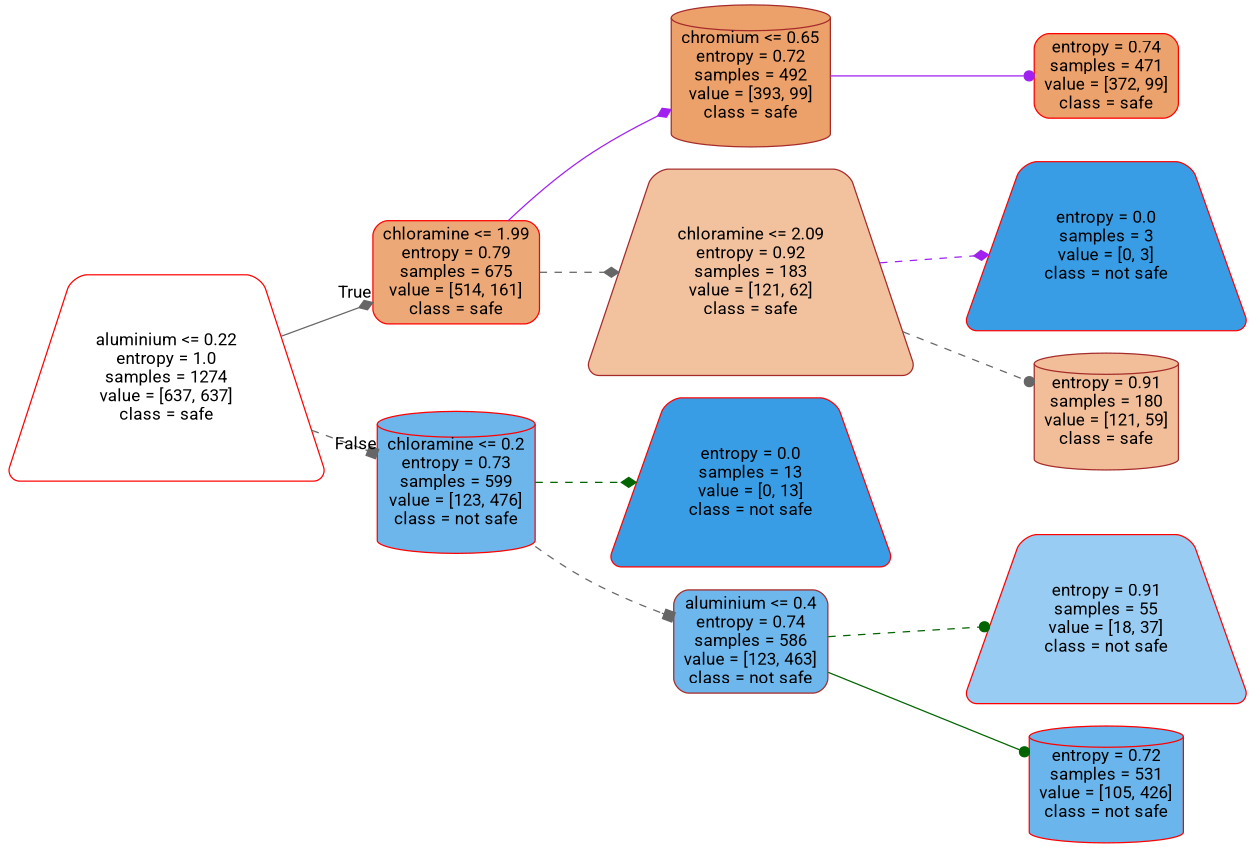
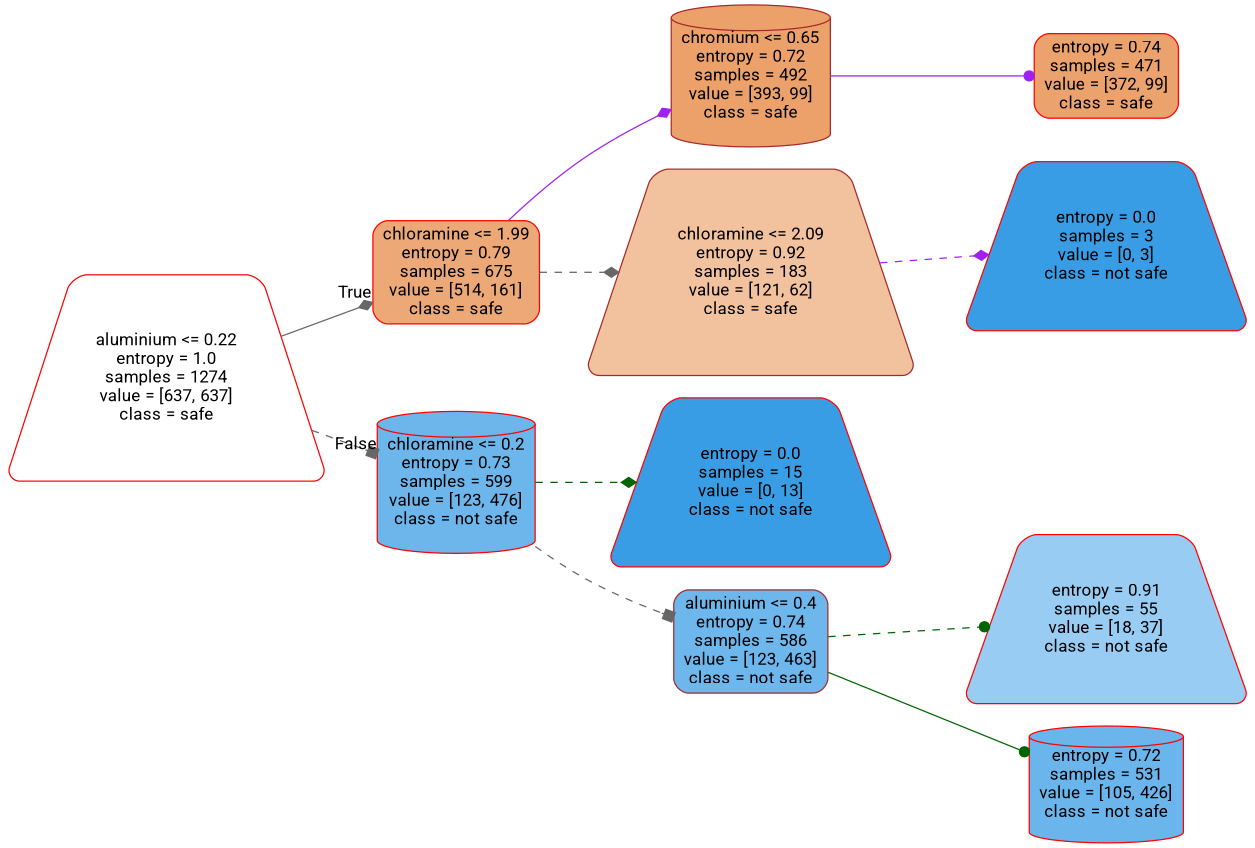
  digraph {
    fontname=Roboto
    rankdir=LR
    node [color=red fillcolor="#399de5ff" fontname=Roboto shape=trapezium style="filled, rounded"]
    edge [arrowhead=diamond color=gray40 fontname=Roboto style=dashed]
    n1 [fillcolor="#e5813900" label="aluminium <= 0.22\nentropy = 1.0\nsamples = 1274\nvalue = [637, 637]\nclass = safe"]
    n2 [fillcolor="#e58139af" label="chloramine <= 1.99\nentropy = 0.79\nsamples = 675\nvalue = [514, 161]\nclass = safe" shape=box]
    n3 [fillcolor="#399de5bd" label="chloramine <= 0.2\nentropy = 0.73\nsamples = 599\nvalue = [123, 476]\nclass = not safe" shape=cylinder]
    n4 [color=brown fillcolor="#e58139bf" label="chromium <= 0.65\nentropy = 0.72\nsamples = 492\nvalue = [393, 99]\nclass = safe" shape=cylinder]
    n5 [color=brown fillcolor="#e581397c" label="chloramine <= 2.09\nentropy = 0.92\nsamples = 183\nvalue = [121, 62]\nclass = safe"]
-   n6 [label="entropy = 0.0\nsamples = 13\nvalue = [0, 13]\nclass = not safe"]
+   n6 [label="entropy = 0.0\nsamples = 15\nvalue = [0, 13]\nclass = not safe"]
    n7 [color=brown fillcolor="#399de5bb" label="aluminium <= 0.4\nentropy = 0.74\nsamples = 586\nvalue = [123, 463]\nclass = not safe" shape=box]
    n8 [fillcolor="#e58139bb" label="entropy = 0.74\nsamples = 471\nvalue = [372, 99]\nclass = safe" shape=box]
    n9 [label="entropy = 0.0\nsamples = 3\nvalue = [0, 3]\nclass = not safe"]
-   n10 [color=brown fillcolor="#e5813983" label="entropy = 0.91\nsamples = 180\nvalue = [121, 59]\nclass = safe" shape=cylinder]
    n11 [fillcolor="#399de583" label="entropy = 0.91\nsamples = 55\nvalue = [18, 37]\nclass = not safe"]
    n12 [fillcolor="#399de5c0" label="entropy = 0.72\nsamples = 531\nvalue = [105, 426]\nclass = not safe" shape=cylinder]
    n1 -> n2 [headlabel=True labelangle=45 labeldistance=2.5 style=solid]
    n1 -> n3 [arrowhead=box headlabel=False labelangle=-45 labeldistance=2.5]
    n2 -> n4 [color=purple style=solid]
    n2 -> n5
    n3 -> n6 [color=darkgreen]
    n3 -> n7 [arrowhead=box]
    n4 -> n8 [arrowhead=dot color=purple style=solid]
    n5 -> n9 [color=purple]
-   n5 -> n10 [arrowhead=dot]
    n7 -> n11 [arrowhead=dot color=darkgreen]
    n7 -> n12 [arrowhead=dot color=darkgreen style=solid]
  }
